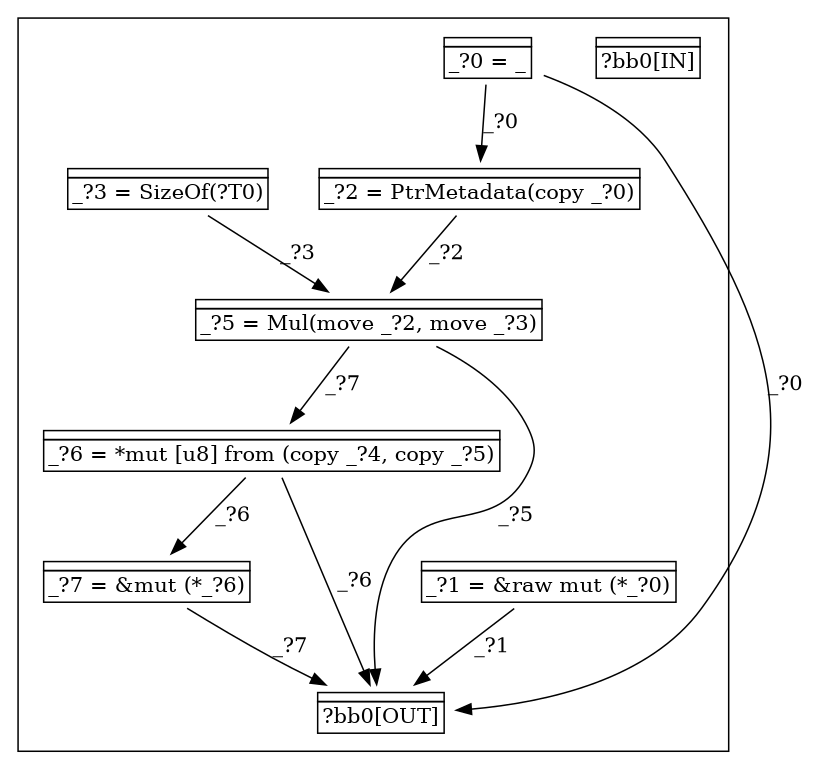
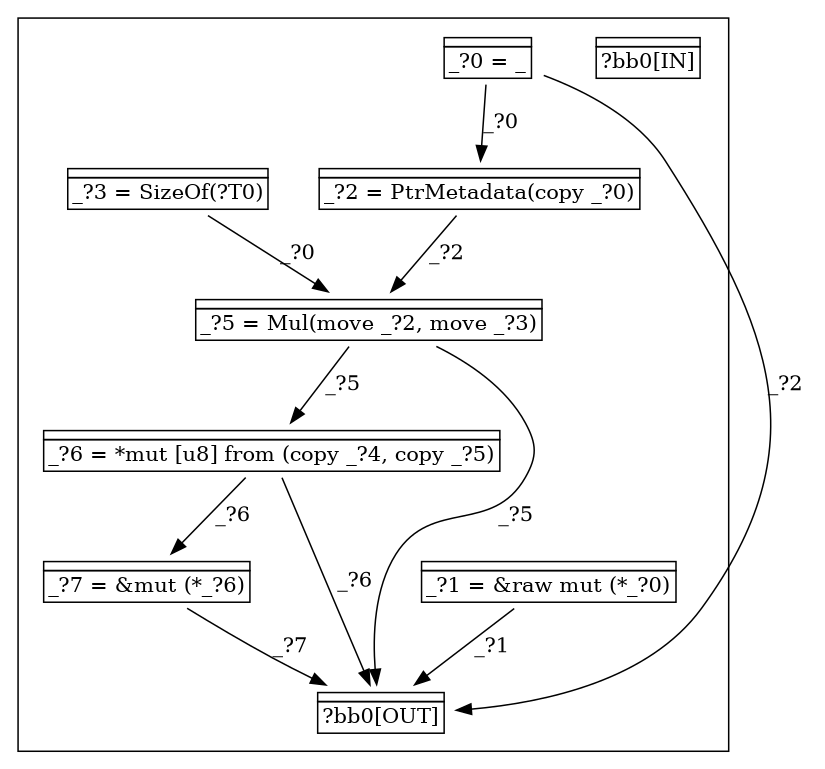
  digraph {
    compound=true
    node [shape=none]
    n1 [label=<<table border="0" cellborder="1" cellspacing="0"><tr><td  align="center" colspan="1"></td></tr><tr><td align="left">?bb0[IN]</td></tr></table>>]
    n2 [label=<<table border="0" cellborder="1" cellspacing="0"><tr><td  align="center" colspan="1"></td></tr><tr><td align="left">?bb0[OUT]</td></tr></table>>]
    n3 [label=<<table border="0" cellborder="1" cellspacing="0"><tr><td  align="center" colspan="1"></td></tr><tr><td align="left">_?0 = _</td></tr></table>>]
    n4 [label=<<table border="0" cellborder="1" cellspacing="0"><tr><td  align="center" colspan="1"></td></tr><tr><td align="left">_?1 = &amp;raw mut (*_?0)</td></tr></table>>]
    n5 [label=<<table border="0" cellborder="1" cellspacing="0"><tr><td  align="center" colspan="1"></td></tr><tr><td align="left">_?2 = PtrMetadata(copy _?0)</td></tr></table>>]
    n6 [label=<<table border="0" cellborder="1" cellspacing="0"><tr><td  align="center" colspan="1"></td></tr><tr><td align="left">_?5 = Mul(move _?2, move _?3)</td></tr></table>>]
    n7 [label=<<table border="0" cellborder="1" cellspacing="0"><tr><td  align="center" colspan="1"></td></tr><tr><td align="left">_?3 = SizeOf(?T0)</td></tr></table>>]
    n8 [label=<<table border="0" cellborder="1" cellspacing="0"><tr><td  align="center" colspan="1"></td></tr><tr><td align="left">_?6 = *mut [u8] from (copy _?4, copy _?5)</td></tr></table>>]
    n9 [label=<<table border="0" cellborder="1" cellspacing="0"><tr><td  align="center" colspan="1"></td></tr><tr><td align="left">_?7 = &amp;mut (*_?6)</td></tr></table>>]
    subgraph cluster_1 {
      n1
      n2
      n3
      n4
      n5
      n6
      n7
      n8
      n9
    }
-   n3 -> n2 [label="_?0"]
+   n3 -> n2 [label="_?2"]
    n3 -> n5 [label="_?0"]
    n4 -> n2 [label="_?1"]
    n5 -> n6 [label="_?2"]
    n6 -> n2 [label="_?5"]
-   n6 -> n8 [label="_?7"]
-   n7 -> n6 [label="_?3"]
+   n6 -> n8 [label="_?5"]
+   n7 -> n6 [label="_?0"]
    n8 -> n2 [label="_?6"]
    n8 -> n9 [label="_?6"]
    n9 -> n2 [label="_?7"]
  }
